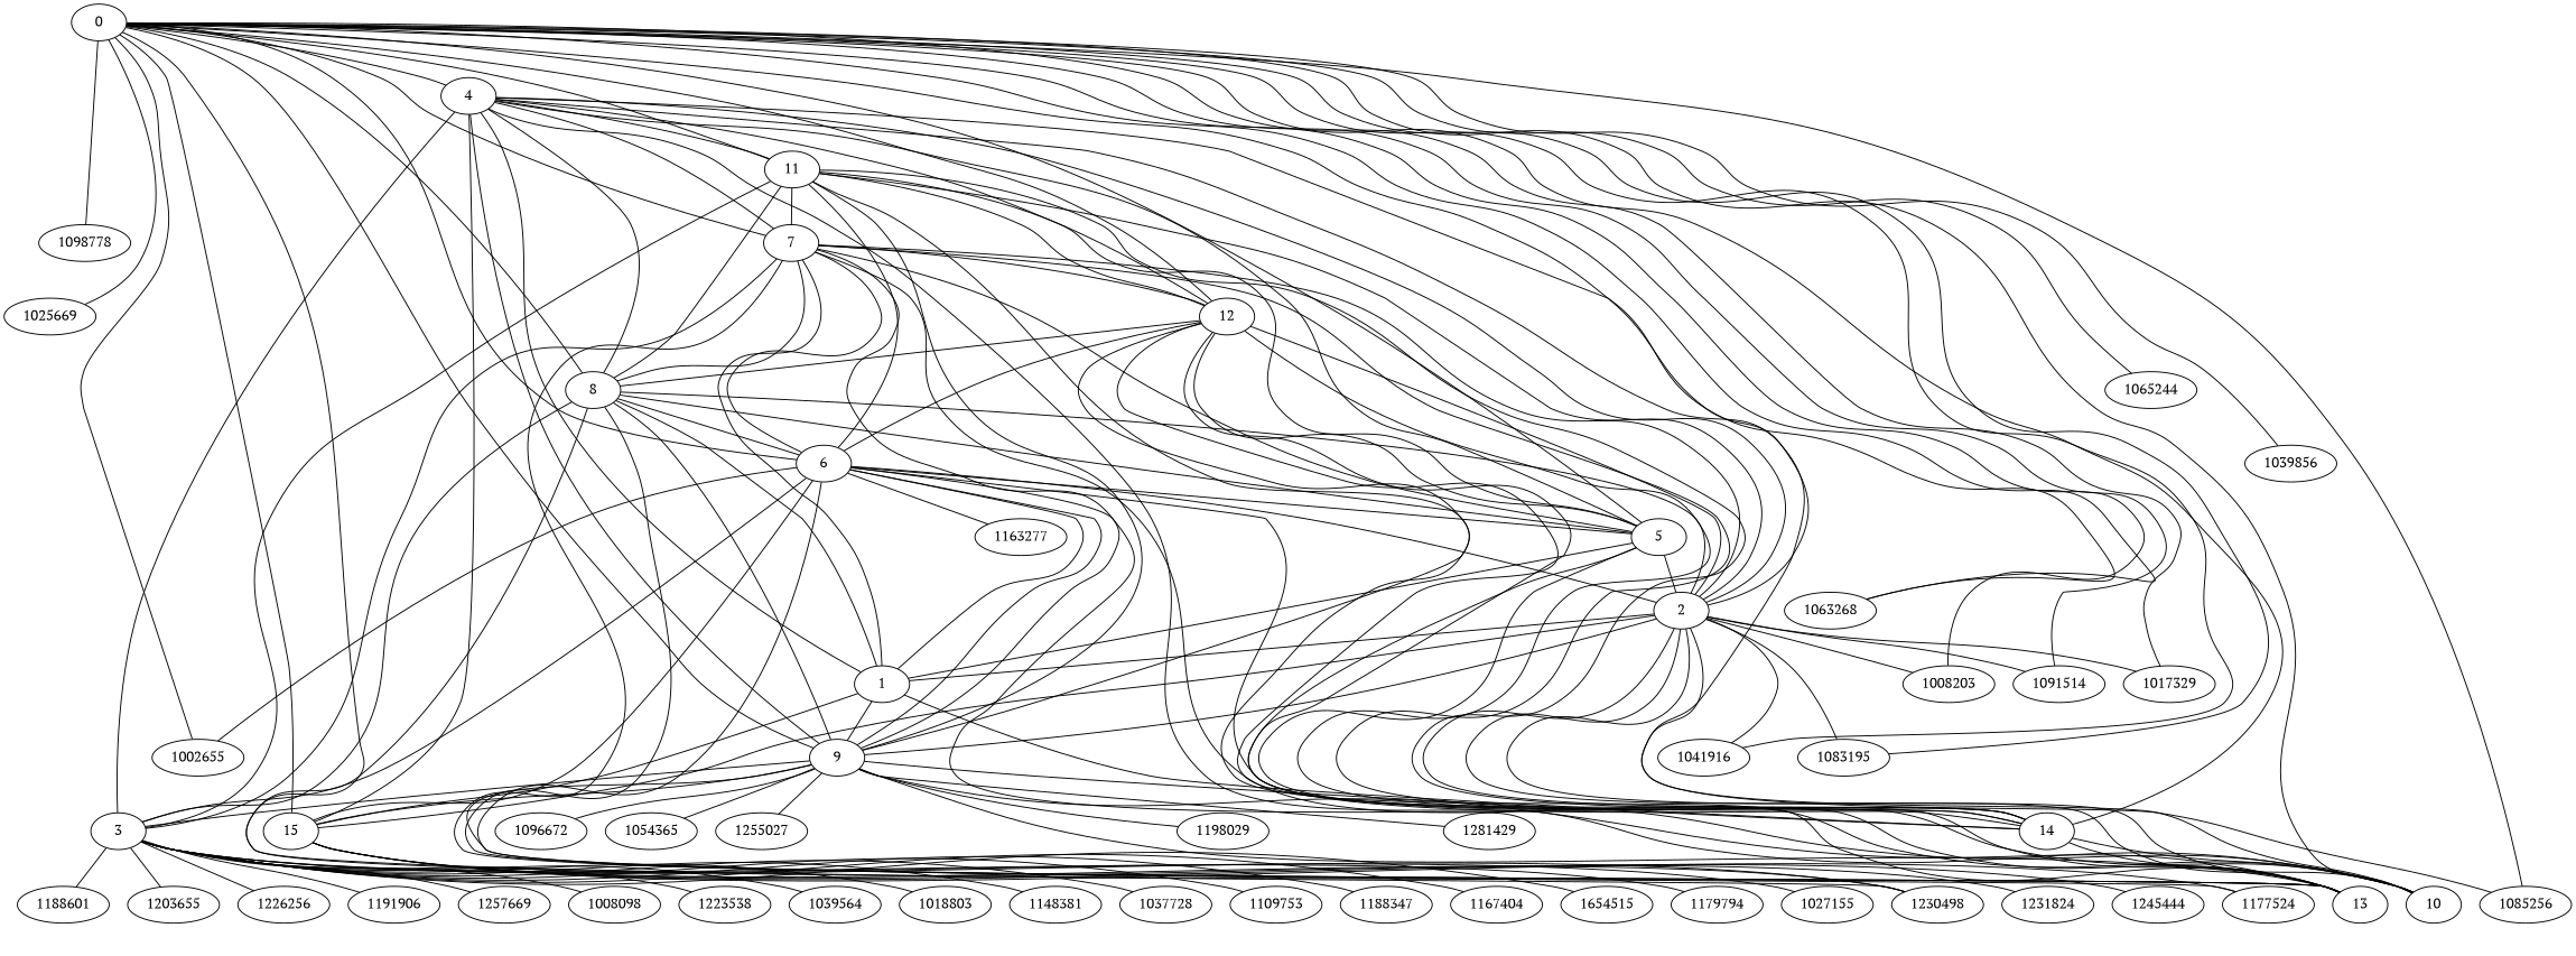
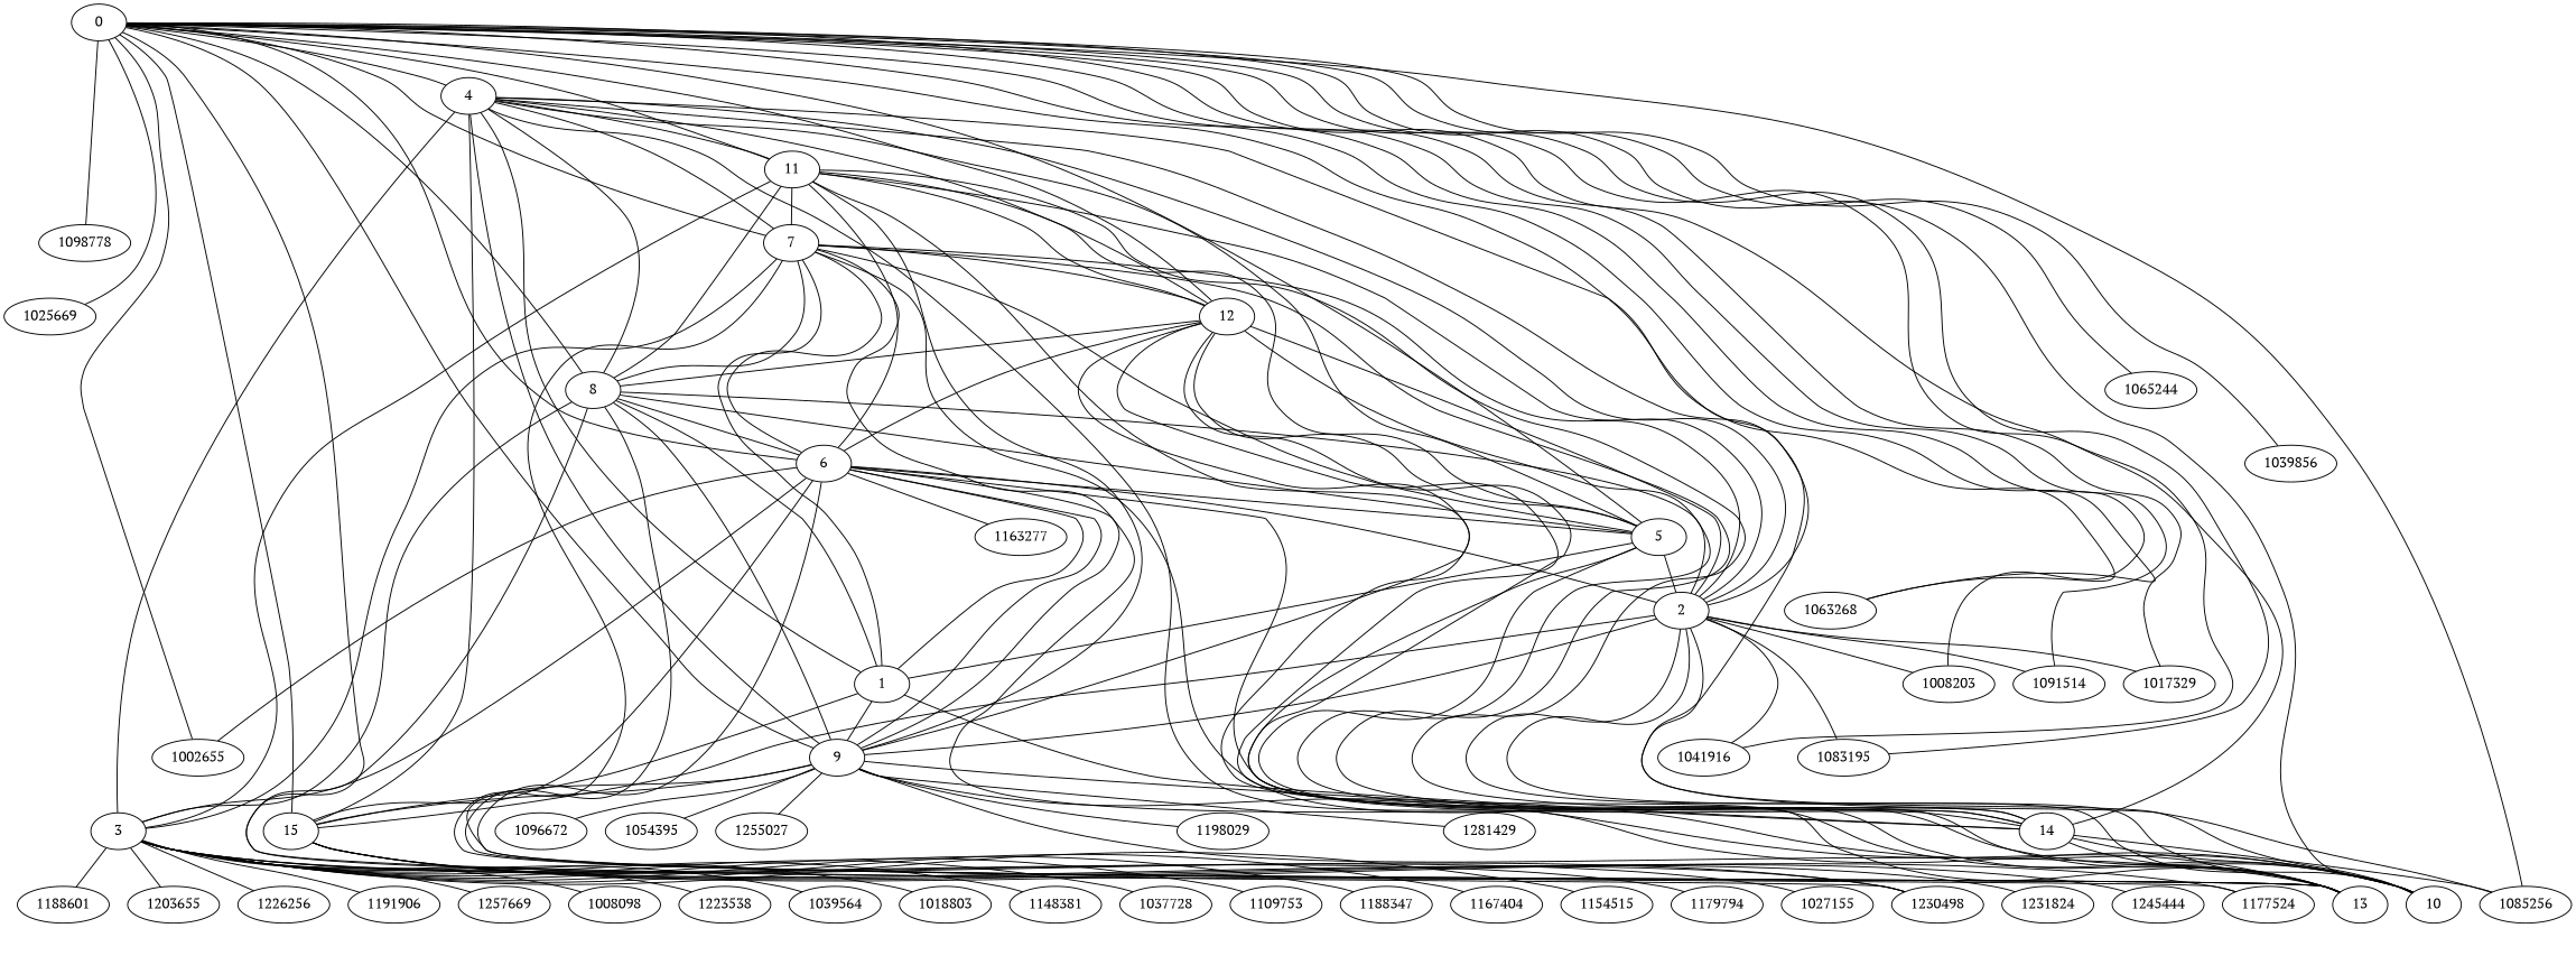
  graph {
    fontname="PT Serif"
    node [fontname="PT Serif"]
    edge [fontname="PT Serif" s=Hidden]
    0
    1002655 [c=3]
    1098778 [c=3]
    1025669 [c=3]
    4
    5
    1085256 [c=3]
    7
    1083195 [c=5]
    8
    9
    1041916 [c=5]
    10
    11
    1008203 [c=1]
    12
    13
    1065244 [c=3]
    1039856 [c=3]
    1091514 [c=5]
    1017329 [c=5]
    1063268 [c=5]
    1
    2
    3
    15
    6
    14
    1255027 [c=9]
    1198029 [c=2]
    1281429 [c=9]
    1096672 [c=1]
-   1054395 [c=5 label=1054365]
+   1054395 [c=5]
    1257669 [c=11]
    1008098 [c=3]
    1223538 [c=11]
    1039564 [c=5]
    1018803 [c=5]
    1148381 [c=11]
    1037728 [c=5]
    n41 [c=5 label=1109753]
    1188347 [c=5]
    1167404 [c=5]
    1230498 [c=15]
-   1154515 [c=8 label=1654515]
+   1154515 [c=8]
    1179794 [c=5]
    1027155 [c=5]
    1188601 [c=11]
    1203655 [c=5]
    1226256 [c=11]
    1191906 [c=5]
    1177524 [c=0]
    1245444 [c=0]
    1231824 [c=0]
    1163277 [c=3]
    0 -- 1002655 [s=External weight=0.129971762501505]
    0 -- 1098778 [s=External weight=0.13115897270929383]
    0 -- 1025669 [s=External weight=0.13208769359861283]
    0 -- 4 [weight=0.26705178913628236]
    0 -- 5 [weight=0.2925378990905927]
    0 -- 1085256 [s=External weight=0.13485483909128293]
    0 -- 7 [weight=0.18961047731978153]
    0 -- 1083195 [s=External weight=0.13648878534636794]
    0 -- 8 [weight=0.2179842015008013]
    0 -- 9 [weight=0.17748873338895005]
    0 -- 1041916 [s=External weight=0.13787547425480196]
    0 -- 10 [weight=0.1620080616632741]
    0 -- 11 [weight=0.17169689894225437]
    0 -- 1008203 [s=External weight=0.13904532839176678]
    0 -- 12 [weight=0.18262599701049112]
    0 -- 13 [weight=0.18184776241932007]
    0 -- 1065244 [s=External weight=0.14183900234389402]
    0 -- 1039856 [s=External weight=0.14586050633447487]
    0 -- 1091514 [s=External weight=0.15282175298559414]
    0 -- 1017329 [s=External weight=0.15360432725482034]
    0 -- 1063268 [s=External weight=0.17696250237940062]
    4 -- 11 [weight=0.43700026131380126]
    4 -- 12 [weight=0.4483198542889395]
    4 -- 13 [weight=0.4682823301445617]
    4 -- 1063268 [s=External weight=0.05390229109425907]
    4 -- 1 [weight=0.383571457295433 s=""]
    4 -- 2 [weight=0.417324364281611 s=""]
    4 -- 3 [weight=0.0533389710888763 s=""]
    4 -- 15 [weight=0.06595294245843673]
    5 -- 4 [weight=0.692223909719991 s=""]
    5 -- 7 [weight=0.4774762894172852]
    5 -- 11 [weight=0.4590930160670511]
    5 -- 12 [weight=0.45361970960853054]
    5 -- 13 [weight=0.46209566991658496]
    5 -- 2 [weight=0.401556560293771 s=""]
    7 -- 4 [weight=0.53116460912583 s=""]
    7 -- 12 [weight=0.477453024321985]
    8 -- 4 [weight=0.51600307458695 s=""]
    8 -- 5 [weight=0.521021669638672 s=""]
    8 -- 7 [weight=0.620323939222648 s=""]
    8 -- 6 [weight=0.551187649699527 s=""]
    9 -- 4 [weight=0.529982794756563 s=""]
    9 -- 7 [weight=0.73776113876354 s=""]
    9 -- 8 [weight=0.597795743995752 s=""]
    9 -- 11 [weight=0.4750511973966923]
    9 -- 12 [weight=0.47884289261897717]
-   9 -- 3 [weight=0.048069291700235 s=""]
    9 -- 15 [weight=0.055243262332809524]
    9 -- 6 [weight=0.491764187046704 s=""]
    9 -- 14 [weight=0.15986839978435577]
    9 -- 1255027 [s=External weight=0.050033048921554836]
    9 -- 1198029 [s=External weight=0.05028446157243444]
    9 -- 1281429 [s=External weight=0.05040332295904162]
    9 -- 1096672 [s=External weight=0.05507799299388555]
    9 -- 1054395 [s=External weight=0.060769241339884796]
    10 -- 4 [weight=0.257030809793678 s=""]
    10 -- 7 [weight=0.255920269866666 s=""]
    10 -- 9 [weight=0.266020177773917 s=""]
    10 -- 12 [weight=0.2619140994951768]
    11 -- 7 [weight=0.482476720543409 s=""]
    11 -- 8 [weight=0.493309863384325 s=""]
    12 -- 8 [weight=0.497411002665796 s=""]
    12 -- 11 [weight=0.600692162435775 s=""]
    13 -- 7 [weight=0.531891317487756 s=""]
    13 -- 8 [weight=0.544593055093996 s=""]
    13 -- 9 [weight=0.520071978020908 s=""]
    13 -- 11 [weight=0.659215457245834 s=""]
    13 -- 12 [weight=0.683706249300304 s=""]
    1 -- 5 [weight=0.3633762060617412]
    1 -- 7 [weight=0.2934190741763479]
    1 -- 8 [weight=0.2830419540286084]
    1 -- 9 [weight=0.2963324498894404]
    2 -- 0 [weight=0.427815365985939 s=""]
    2 -- 1085256 [s=External weight=0.0838025279230071]
    2 -- 7 [weight=0.30752002421548624]
    2 -- 1083195 [s=External weight=0.07911782114503887]
    2 -- 8 [weight=0.2942779270592491]
    2 -- 9 [weight=0.299703149402125]
    2 -- 1041916 [s=External weight=0.07868262055052251]
    2 -- 10 [weight=0.21047096506481042]
    2 -- 11 [weight=0.2479211627695585]
    2 -- 1008203 [s=External weight=0.08108834420722728]
    2 -- 12 [weight=0.2575967402393798]
    2 -- 13 [weight=0.2744571022873349]
    2 -- 1091514 [s=External weight=0.08192975094472446]
    2 -- 1017329 [s=External weight=0.08329672597193385]
-   2 -- 1 [weight=0.616077331677036 s=""]
    3 -- 7 [weight=0.05351300189268995]
    3 -- 8 [weight=0.05011801755604321]
    3 -- 11 [weight=0.053112573768940616]
    3 -- 1257669 [s=External weight=0.04871234284525479]
    3 -- 1008098 [s=External weight=0.04929912816972377]
    3 -- 1223538 [s=External weight=0.049753621533654646]
    3 -- 1039564 [s=External weight=0.050538154845977894]
    3 -- 1018803 [s=External weight=0.05110191600357008]
    3 -- 1148381 [s=External weight=0.05184222625278291]
    3 -- 1037728 [s=External weight=0.05244700316874276]
    3 -- n41 [s=External weight=0.05317330384271697]
    3 -- 1188347 [s=External weight=0.05384613799879892]
    3 -- 1167404 [s=External weight=0.054043225730205244]
    3 -- 1230498 [s=External weight=0.05573152056650019]
    3 -- 1154515 [s=External weight=0.05594534342074252]
    3 -- 1179794 [s=External weight=0.05787234516853329]
    3 -- 1027155 [s=External weight=0.05836554671151385]
    3 -- 1188601 [s=External weight=0.05901395783584625]
    3 -- 1203655 [s=External weight=0.06223047791811134]
    3 -- 1226256 [s=External weight=0.06318470391757362]
    3 -- 1191906 [s=External weight=0.06914117104772229]
    15 -- 0 [weight=0.101745250122025 s=""]
    15 -- 1 [weight=0.07788004995755725]
    15 -- 2 [weight=0.0779810835350082 s=""]
    15 -- 1230498 [weight=0.0767709379364493 s=""]
    15 -- 1177524 [s=External weight=0.07698278030904163]
    15 -- 1245444 [s=External weight=0.07949201138991055]
    15 -- 1231824 [s=External weight=0.08572608872473114]
    6 -- 0 [weight=0.279077902598753 s=""]
    6 -- 1002655 [weight=0.692600981885131 s=""]
    6 -- 5 [weight=0.703035457255422 s=""]
    6 -- 7 [weight=0.48781826071417445]
    6 -- 10 [weight=0.25400970016277835]
    6 -- 11 [weight=0.4186968829255077]
    6 -- 12 [weight=0.42421933066849843]
    6 -- 13 [weight=0.45342068701590305]
    6 -- 1 [weight=0.378093245624341 s=""]
    6 -- 2 [weight=0.406117972534031 s=""]
    6 -- 3 [weight=0.0555269384401246 s=""]
    6 -- 15 [weight=0.0662604694179545]
    6 -- 14 [weight=0.17251858930790076]
    6 -- 1163277 [s=External weight=0.058985542712575355]
    14 -- 0 [weight=0.193305365193457 s=""]
    14 -- 5 [weight=0.12527696957905685]
    14 -- 7 [weight=0.1714941896503406]
    14 -- 10 [weight=0.2201968191542716]
    14 -- 11 [weight=0.15201307821177942]
    14 -- 12 [weight=0.12945118213748644]
    14 -- 13 [weight=0.1308828841861686]
    14 -- 1 [weight=0.265028485510463 s=""]
-   14 -- 2 [weight=0.268789332553792 s=""]
+   14 -- 1085256 [weight=0.268789332553792 s=""]
    1230498 -- 8 [weight=0.15636180903562624]
    1177524 -- 9 [weight=0.47638389899194933]
  }
